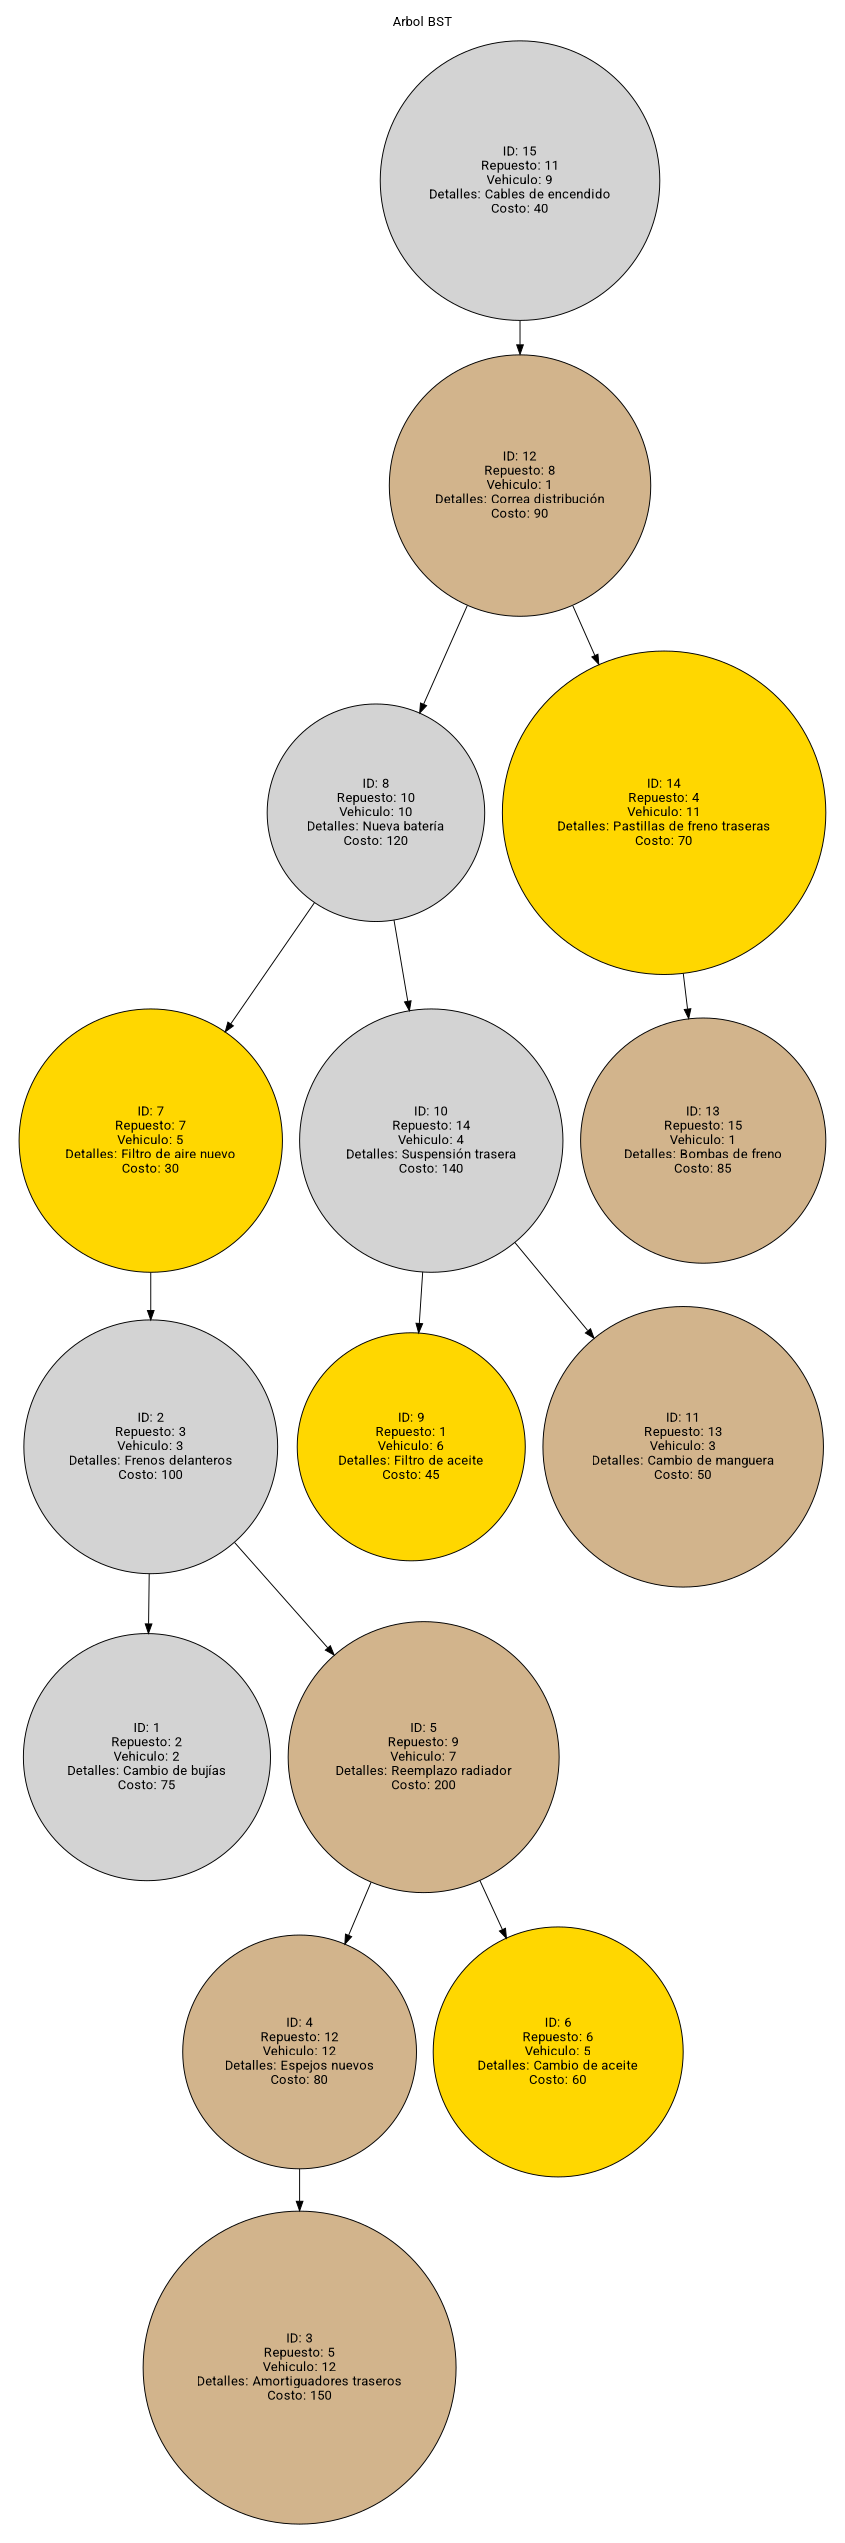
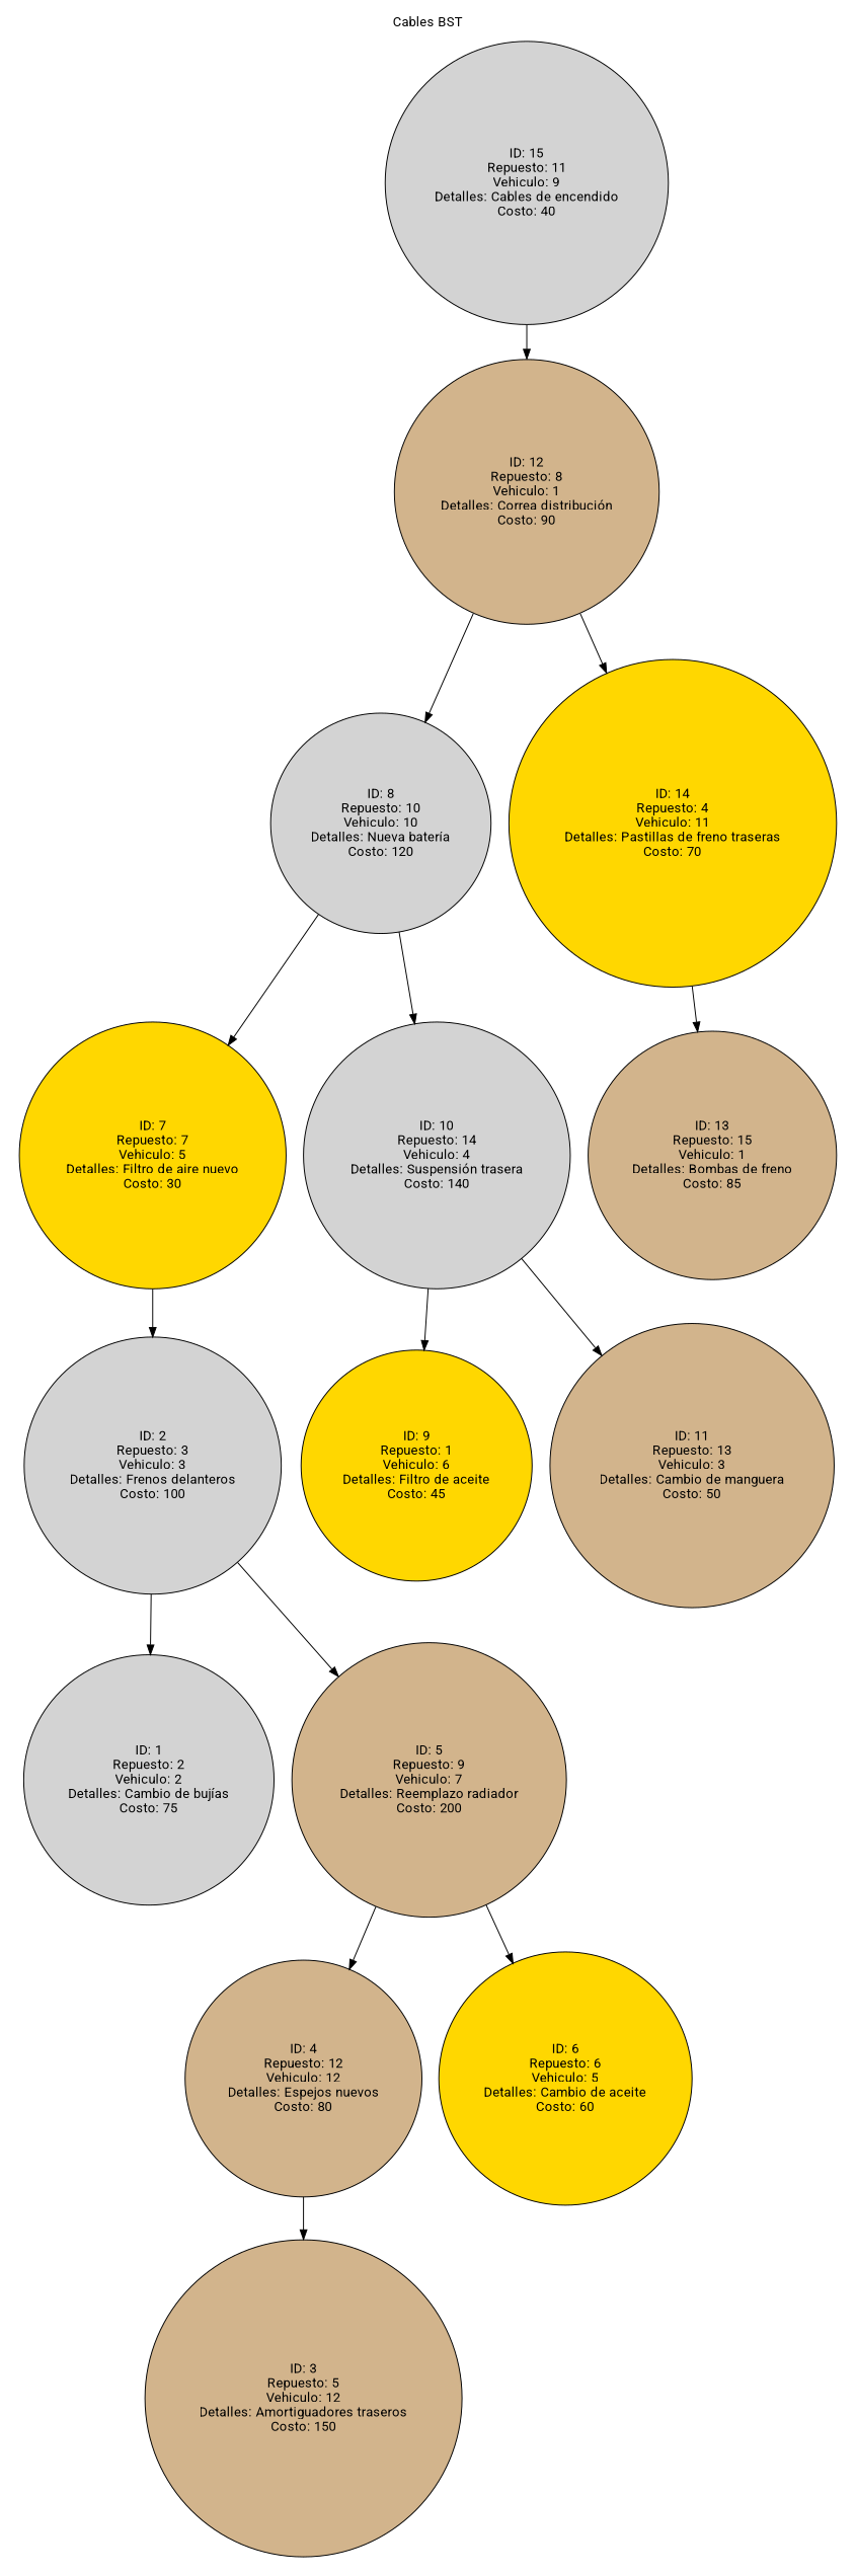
  digraph {
    ordering=out
    pencolor=transparent
    fontname=Roboto
    node [shape=circle style=filled fillcolor=tan fontname=Roboto]
    edge [fontname=Roboto]
    n1 [label="ID: 8\nRepuesto: 10\nVehiculo: 10\nDetalles: Nueva batería\nCosto: 120" fillcolor=lightgrey]
    n2 [label="ID: 14\nRepuesto: 4\nVehiculo: 11\nDetalles: Pastillas de freno traseras\nCosto: 70" fillcolor=gold]
    n3 [label="ID: 7\nRepuesto: 7\nVehiculo: 5\nDetalles: Filtro de aire nuevo\nCosto: 30" fillcolor=gold]
    n4 [label="ID: 10\nRepuesto: 14\nVehiculo: 4\nDetalles: Suspensión trasera\nCosto: 140" fillcolor=lightgrey]
    n5 [label="ID: 1\nRepuesto: 2\nVehiculo: 2\nDetalles: Cambio de bujías\nCosto: 75" fillcolor=lightgrey]
    n6 [label="ID: 5\nRepuesto: 9\nVehiculo: 7\nDetalles: Reemplazo radiador\nCosto: 200"]
    n7 [label="ID: 4\nRepuesto: 12\nVehiculo: 12\nDetalles: Espejos nuevos\nCosto: 80"]
    n8 [label="ID: 6\nRepuesto: 6\nVehiculo: 5\nDetalles: Cambio de aceite\nCosto: 60" fillcolor=gold]
    n9 [label="ID: 9\nRepuesto: 1\nVehiculo: 6\nDetalles: Filtro de aceite\nCosto: 45" fillcolor=gold]
    n10 [label="ID: 11\nRepuesto: 13\nVehiculo: 3\nDetalles: Cambio de manguera\nCosto: 50"]
    n11 [label="ID: 15\nRepuesto: 11\nVehiculo: 9\nDetalles: Cables de encendido\nCosto: 40" fillcolor=lightgrey]
    n12 [label="ID: 12\nRepuesto: 8\nVehiculo: 1\nDetalles: Correa distribución\nCosto: 90"]
    n13 [label="ID: 13\nRepuesto: 15\nVehiculo: 1\nDetalles: Bombas de freno\nCosto: 85"]
    n14 [label="ID: 2\nRepuesto: 3\nVehiculo: 3\nDetalles: Frenos delanteros\nCosto: 100" fillcolor=lightgrey]
    n15 [label="ID: 3\nRepuesto: 5\nVehiculo: 12\nDetalles: Amortiguadores traseros\nCosto: 150"]
    subgraph cluster_1 {
-     label="Arbol BST"
+     label="Cables BST"
      n11
      n12
      n13
      n14
      n15
      subgraph sub_2 {
        label="Arbol BST"
        rank=same
        n1
        n2
      }
      subgraph sub_3 {
        label="Arbol BST"
        rank=same
        n3
        n4
      }
      subgraph sub_4 {
        label="Arbol BST"
        rank=same
        n5
        n6
      }
      subgraph sub_5 {
        label="Arbol BST"
        rank=same
        n7
        n8
      }
      subgraph sub_6 {
        label="Arbol BST"
        rank=same
        n9
        n10
      }
    }
    n1 -> n3
    n1 -> n4
    n2 -> n13
    n3 -> n14
    n4 -> n9
    n4 -> n10
    n6 -> n7
    n6 -> n8
    n7 -> n15
    n11 -> n12
    n12 -> n1
    n12 -> n2
    n14 -> n5
    n14 -> n6
  }
